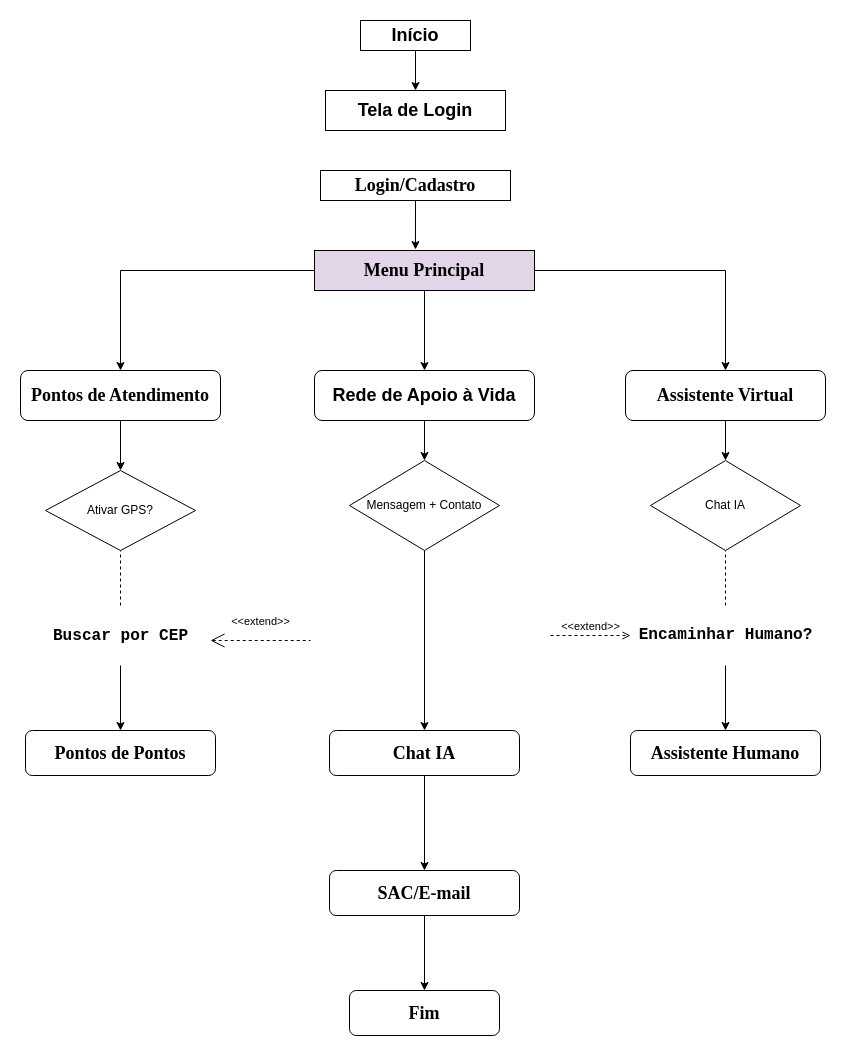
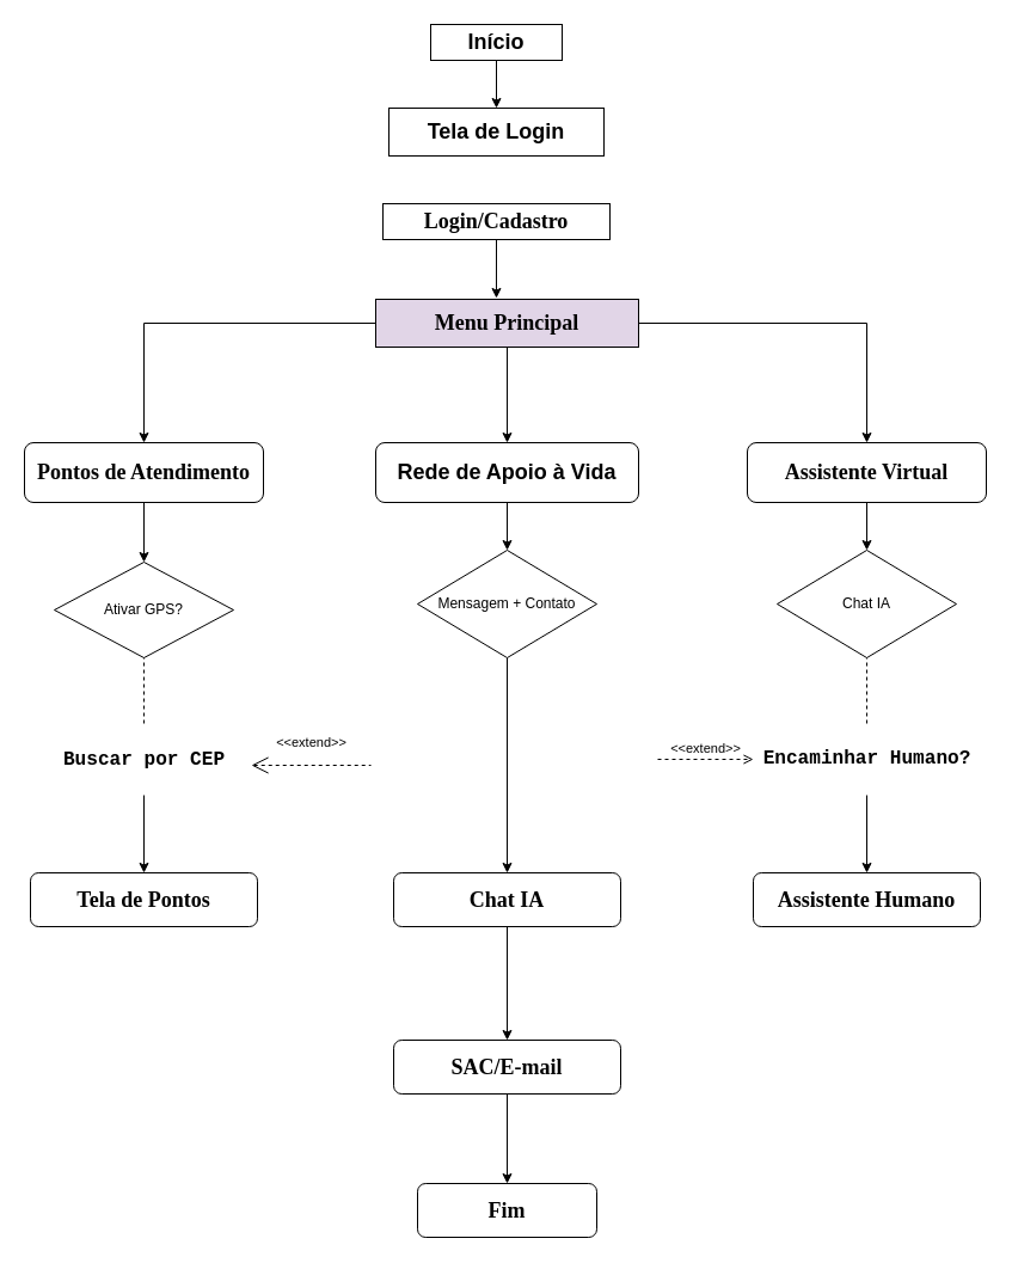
  <mxCell id="0" />
  <mxCell id="1" parent="0" />
  <mxCell id="2" style="edgeStyle=orthogonalEdgeStyle;rounded=0;orthogonalLoop=1;jettySize=auto;html=1;exitX=0.5;exitY=1;exitDx=0;exitDy=0;entryX=0.5;entryY=0;entryDx=0;entryDy=0;" edge="1" parent="1" source="3" target="4"><mxGeometry relative="1" as="geometry" /></mxCell>
  <mxCell id="3" value="&lt;h2&gt;&lt;font style=&quot;vertical-align: inherit;&quot; dir=&quot;auto&quot;&gt;&lt;font style=&quot;vertical-align: inherit;&quot; dir=&quot;auto&quot;&gt;&lt;font style=&quot;vertical-align: inherit;&quot; dir=&quot;auto&quot;&gt;&lt;font style=&quot;vertical-align: inherit;&quot; dir=&quot;auto&quot;&gt;&lt;font style=&quot;vertical-align: inherit;&quot; dir=&quot;auto&quot;&gt;&lt;font style=&quot;vertical-align: inherit;&quot; dir=&quot;auto&quot;&gt;&lt;font style=&quot;vertical-align: inherit;&quot; dir=&quot;auto&quot;&gt;&lt;font style=&quot;vertical-align: inherit;&quot; dir=&quot;auto&quot;&gt;Início&lt;/font&gt;&lt;/font&gt;&lt;/font&gt;&lt;/font&gt;&lt;/font&gt;&lt;/font&gt;&lt;/font&gt;&lt;/font&gt;&lt;/h2&gt;" style="rounded=0;whiteSpace=wrap;html=1;" vertex="1" parent="1"><mxGeometry x="360" width="110" height="30" as="geometry" y="20" /></mxCell>
  <mxCell id="4" value="&lt;h2&gt;Tela de Login&lt;/h2&gt;" style="rounded=0;whiteSpace=wrap;html=1;" vertex="1" parent="1"><mxGeometry x="325" y="90" width="180" height="40" as="geometry" /></mxCell>
  <mxCell id="5" value="&lt;h2&gt;&lt;font face=&quot;Times New Roman&quot;&gt;Login/Cadastro&lt;/font&gt;&lt;/h2&gt;" style="rounded=0;whiteSpace=wrap;html=1;" vertex="1" parent="1"><mxGeometry x="320" y="170" width="190" height="30" as="geometry" /></mxCell>
  <mxCell id="6" style="edgeStyle=orthogonalEdgeStyle;rounded=0;orthogonalLoop=1;jettySize=auto;html=1;exitX=0.5;exitY=1;exitDx=0;exitDy=0;entryX=0.5;entryY=0;entryDx=0;entryDy=0;" edge="1" parent="1" source="9" target="13"><mxGeometry relative="1" as="geometry" /></mxCell>
  <mxCell id="7" style="edgeStyle=orthogonalEdgeStyle;rounded=0;orthogonalLoop=1;jettySize=auto;html=1;exitX=0;exitY=0.5;exitDx=0;exitDy=0;entryX=0.5;entryY=0;entryDx=0;entryDy=0;" edge="1" parent="1" source="9" target="11"><mxGeometry relative="1" as="geometry"><mxPoint x="120" y="270" as="targetPoint" /></mxGeometry></mxCell>
  <mxCell id="8" style="edgeStyle=orthogonalEdgeStyle;rounded=0;orthogonalLoop=1;jettySize=auto;html=1;exitX=1;exitY=0.5;exitDx=0;exitDy=0;entryX=0.5;entryY=0;entryDx=0;entryDy=0;" edge="1" parent="1" source="9" target="15"><mxGeometry relative="1" as="geometry"><mxPoint x="730" y="270" as="targetPoint" /></mxGeometry></mxCell>
  <mxCell id="9" value="&lt;h2&gt;&lt;font face=&quot;Times New Roman&quot;&gt;Menu Principal&lt;/font&gt;&lt;/h2&gt;" style="rounded=0;whiteSpace=wrap;html=1;fillColor=#e1d5e7;" vertex="1" parent="1"><mxGeometry x="314" y="250" width="220" height="40" as="geometry" /></mxCell>
  <mxCell id="10" style="edgeStyle=orthogonalEdgeStyle;rounded=0;orthogonalLoop=1;jettySize=auto;html=1;exitX=0.5;exitY=1;exitDx=0;exitDy=0;entryX=0.5;entryY=0;entryDx=0;entryDy=0;" edge="1" parent="1" source="11" target="17"><mxGeometry relative="1" as="geometry" /></mxCell>
  <mxCell id="11" value="&lt;h2&gt;&lt;font face=&quot;Times New Roman&quot;&gt;Pontos de Atendimento&lt;/font&gt;&lt;/h2&gt;" style="rounded=1;whiteSpace=wrap;html=1;" vertex="1" parent="1"><mxGeometry x="20" y="370" width="200" height="50" as="geometry" /></mxCell>
  <mxCell id="12" style="edgeStyle=orthogonalEdgeStyle;rounded=0;orthogonalLoop=1;jettySize=auto;html=1;exitX=0.5;exitY=1;exitDx=0;exitDy=0;entryX=0.5;entryY=0;entryDx=0;entryDy=0;" edge="1" parent="1" source="13" target="19"><mxGeometry relative="1" as="geometry" /></mxCell>
  <mxCell id="13" value="&lt;h2&gt;Rede de Apoio à Vida&lt;/h2&gt;" style="rounded=1;whiteSpace=wrap;html=1;" vertex="1" parent="1"><mxGeometry x="314" y="370" width="220" height="50" as="geometry" /></mxCell>
  <mxCell id="14" style="edgeStyle=orthogonalEdgeStyle;rounded=0;orthogonalLoop=1;jettySize=auto;html=1;exitX=0.5;exitY=1;exitDx=0;exitDy=0;entryX=0.5;entryY=0;entryDx=0;entryDy=0;" edge="1" parent="1" source="15" target="20"><mxGeometry relative="1" as="geometry" /></mxCell>
  <mxCell id="15" value="&lt;h2&gt;&lt;font face=&quot;Times New Roman&quot;&gt;Assistente Virtual&lt;/font&gt;&lt;/h2&gt;" style="rounded=1;whiteSpace=wrap;html=1;" vertex="1" parent="1"><mxGeometry x="625" y="370" width="200" height="50" as="geometry" /></mxCell>
  <mxCell id="16" style="edgeStyle=orthogonalEdgeStyle;rounded=0;orthogonalLoop=1;jettySize=auto;html=1;exitX=0.5;exitY=1;exitDx=0;exitDy=0;entryX=0.459;entryY=-0.025;entryDx=0;entryDy=0;entryPerimeter=0;" edge="1" parent="1" source="5" target="9"><mxGeometry relative="1" as="geometry" /></mxCell>
  <mxCell id="17" value="Ativar GPS?" style="shape=rhombus;perimeter=rhombusPerimeter;whiteSpace=wrap;html=1;align=center;" vertex="1" parent="1"><mxGeometry x="45" y="470" width="150" height="80" as="geometry" /></mxCell>
  <mxCell id="18" style="edgeStyle=orthogonalEdgeStyle;rounded=0;orthogonalLoop=1;jettySize=auto;html=1;exitX=0.5;exitY=1;exitDx=0;exitDy=0;entryX=0.5;entryY=0;entryDx=0;entryDy=0;" edge="1" parent="1" source="19" target="26"><mxGeometry relative="1" as="geometry" /></mxCell>
  <mxCell id="19" value="Mensagem + Contato" style="shape=rhombus;perimeter=rhombusPerimeter;whiteSpace=wrap;html=1;align=center;" vertex="1" parent="1"><mxGeometry x="349" y="460" width="150" height="90" as="geometry" /></mxCell>
  <mxCell id="20" value="Chat IA" style="shape=rhombus;perimeter=rhombusPerimeter;whiteSpace=wrap;html=1;align=center;" vertex="1" parent="1"><mxGeometry x="650" y="460" width="150" height="90" as="geometry" /></mxCell>
  <mxCell id="21" value="" style="endArrow=none;dashed=1;html=1;rounded=0;entryX=0.5;entryY=1;entryDx=0;entryDy=0;exitX=0.5;exitY=0;exitDx=0;exitDy=0;" edge="1" parent="1" source="23" target="20"><mxGeometry width="50" height="50" relative="1" as="geometry"><mxPoint x="725" y="580" as="sourcePoint" /><mxPoint x="460" y="600" as="targetPoint" /></mxGeometry></mxCell>
  <mxCell id="22" style="edgeStyle=orthogonalEdgeStyle;rounded=0;orthogonalLoop=1;jettySize=auto;html=1;exitX=0.5;exitY=1;exitDx=0;exitDy=0;entryX=0.5;entryY=0;entryDx=0;entryDy=0;" edge="1" parent="1" source="23" target="24"><mxGeometry relative="1" as="geometry" /></mxCell>
  <mxCell id="23" value="&lt;h6&gt;&lt;font style=&quot;line-height: 300%;&quot; face=&quot;Courier New&quot;&gt;Encaminhar Humano?&lt;/font&gt;&lt;/h6&gt;" style="text;strokeColor=none;fillColor=none;html=1;fontSize=24;fontStyle=1;verticalAlign=middle;align=center;" vertex="1" parent="1"><mxGeometry x="650" y="605" width="150" height="60" as="geometry" /></mxCell>
  <mxCell id="24" value="&lt;h2&gt;&lt;font face=&quot;Times New Roman&quot;&gt;Assistente Humano&lt;/font&gt;&lt;/h2&gt;" style="rounded=1;whiteSpace=wrap;html=1;" vertex="1" parent="1"><mxGeometry x="630" y="730" width="190" height="45" as="geometry" /></mxCell>
  <mxCell id="25" style="edgeStyle=orthogonalEdgeStyle;rounded=0;orthogonalLoop=1;jettySize=auto;html=1;exitX=0.5;exitY=1;exitDx=0;exitDy=0;entryX=0.5;entryY=0;entryDx=0;entryDy=0;" edge="1" parent="1" source="26" target="28"><mxGeometry relative="1" as="geometry" /></mxCell>
  <mxCell id="26" value="&lt;h2&gt;&lt;font face=&quot;Times New Roman&quot;&gt;Chat IA&lt;/font&gt;&lt;/h2&gt;" style="rounded=1;whiteSpace=wrap;html=1;" vertex="1" parent="1"><mxGeometry x="329" y="730" width="190" height="45" as="geometry" /></mxCell>
  <mxCell id="27" style="edgeStyle=orthogonalEdgeStyle;rounded=0;orthogonalLoop=1;jettySize=auto;html=1;exitX=0.5;exitY=1;exitDx=0;exitDy=0;entryX=0.5;entryY=0;entryDx=0;entryDy=0;" edge="1" parent="1" source="28" target="29"><mxGeometry relative="1" as="geometry" /></mxCell>
  <mxCell id="28" value="&lt;h2&gt;&lt;font face=&quot;Times New Roman&quot;&gt;SAC/E-mail&lt;/font&gt;&lt;/h2&gt;" style="rounded=1;whiteSpace=wrap;html=1;" vertex="1" parent="1"><mxGeometry x="329" y="870" width="190" height="45" as="geometry" /></mxCell>
  <mxCell id="29" value="&lt;h2&gt;&lt;font face=&quot;Times New Roman&quot;&gt;Fim&lt;/font&gt;&lt;/h2&gt;" style="rounded=1;whiteSpace=wrap;html=1;" vertex="1" parent="1"><mxGeometry x="349" y="990" width="150" height="45" as="geometry" /></mxCell>
- <mxCell id="30" value="&lt;h2&gt;&lt;font face=&quot;Times New Roman&quot;&gt;Pontos de Pontos&lt;/font&gt;&lt;/h2&gt;" style="rounded=1;whiteSpace=wrap;html=1;" vertex="1" parent="1"><mxGeometry x="25" y="730" width="190" height="45" as="geometry" /></mxCell>
+ <mxCell id="30" value="&lt;h2&gt;&lt;font face=&quot;Times New Roman&quot;&gt;Tela de Pontos&lt;/font&gt;&lt;/h2&gt;" style="rounded=1;whiteSpace=wrap;html=1;" vertex="1" parent="1"><mxGeometry x="25" y="730" width="190" height="45" as="geometry" /></mxCell>
  <mxCell id="31" value="&amp;lt;&amp;lt;extend&amp;gt;&amp;gt;" style="html=1;verticalAlign=bottom;labelBackgroundColor=none;endArrow=open;endFill=0;dashed=1;rounded=0;" edge="1" parent="1"><mxGeometry width="160" relative="1" as="geometry"><mxPoint x="550" y="635" as="sourcePoint" /><mxPoint x="630" y="635" as="targetPoint" /></mxGeometry></mxCell>
  <mxCell id="32" style="edgeStyle=orthogonalEdgeStyle;rounded=0;orthogonalLoop=1;jettySize=auto;html=1;exitX=0.5;exitY=1;exitDx=0;exitDy=0;entryX=0.5;entryY=0;entryDx=0;entryDy=0;" edge="1" parent="1" source="33" target="30"><mxGeometry relative="1" as="geometry" /></mxCell>
  <mxCell id="33" value="&lt;h6&gt;&lt;font face=&quot;Courier New&quot;&gt;Buscar por CEP&lt;/font&gt;&lt;/h6&gt;" style="text;strokeColor=none;fillColor=none;html=1;fontSize=24;fontStyle=1;verticalAlign=middle;align=center;" vertex="1" parent="1"><mxGeometry x="45" y="605" width="150" height="60" as="geometry" /></mxCell>
  <mxCell id="34" value="" style="endArrow=none;dashed=1;html=1;rounded=0;entryX=0.5;entryY=1;entryDx=0;entryDy=0;exitX=0.5;exitY=0;exitDx=0;exitDy=0;" edge="1" parent="1" source="33" target="17"><mxGeometry width="50" height="50" relative="1" as="geometry"><mxPoint x="735" y="615" as="sourcePoint" /><mxPoint x="735" y="560" as="targetPoint" /></mxGeometry></mxCell>
  <mxCell id="35" value="&amp;lt;&amp;lt;extend&amp;gt;&amp;gt;" style="edgeStyle=none;html=1;startArrow=open;endArrow=none;startSize=12;verticalAlign=bottom;dashed=1;labelBackgroundColor=none;rounded=0;" edge="1" parent="1"><mxGeometry y="10" width="160" relative="1" as="geometry"><mxPoint x="210" y="640" as="sourcePoint" /><mxPoint x="310" y="640" as="targetPoint" /><mxPoint as="offset" /></mxGeometry></mxCell>
